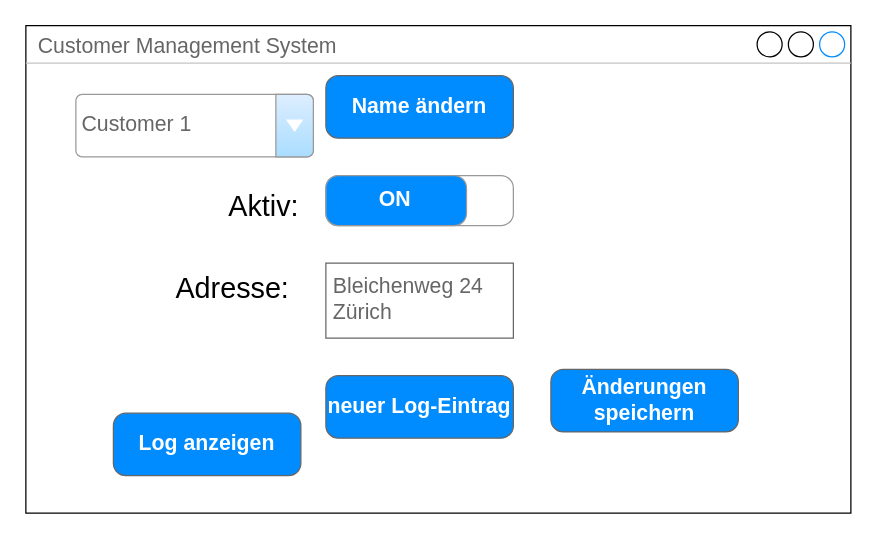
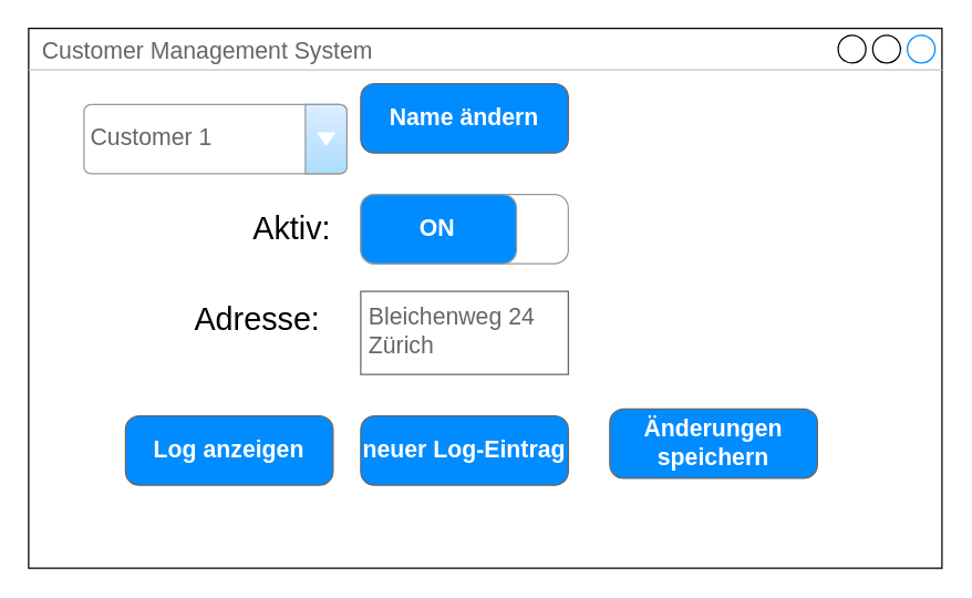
  <mxCell id="0" />
  <mxCell id="1" parent="0" />
  <mxCell id="2" value="Customer Management System" style="strokeWidth=1;shadow=0;dashed=0;align=center;html=1;shape=mxgraph.mockup.containers.window;align=left;verticalAlign=top;spacingLeft=8;strokeColor2=#008cff;strokeColor3=#c4c4c4;fontColor=#666666;mainText=;fontSize=17;labelBackgroundColor=none;" vertex="1" parent="1"><mxGeometry x="20" y="20" width="660" height="390" as="geometry" /></mxCell>
  <mxCell id="3" value="Customer 1" style="strokeWidth=1;shadow=0;dashed=0;align=center;html=1;shape=mxgraph.mockup.forms.comboBox;strokeColor=#999999;fillColor=#ddeeff;align=left;fillColor2=#aaddff;mainText=;fontColor=#666666;fontSize=17;spacingLeft=3;" vertex="1" parent="1"><mxGeometry x="60" y="75" width="190" height="50" as="geometry" /></mxCell>
  <mxCell id="4" value="Name ändern" style="strokeWidth=1;shadow=0;dashed=0;align=center;html=1;shape=mxgraph.mockup.buttons.button;strokeColor=#666666;fontColor=#ffffff;mainText=;buttonStyle=round;fontSize=17;fontStyle=1;fillColor=#008cff;whiteSpace=wrap;" vertex="1" parent="1"><mxGeometry x="260" y="60" width="150" height="50" as="geometry" /></mxCell>
- <mxCell id="5" value="Log anzeigen" style="strokeWidth=1;shadow=0;dashed=0;align=center;html=1;shape=mxgraph.mockup.buttons.button;strokeColor=#666666;fontColor=#ffffff;mainText=;buttonStyle=round;fontSize=17;fontStyle=1;fillColor=#008cff;whiteSpace=wrap;" vertex="1" parent="1"><mxGeometry x="90" y="330" width="150" height="50" as="geometry" /></mxCell>
- <mxCell id="6" value="ON" style="strokeWidth=1;shadow=0;dashed=0;align=center;html=1;shape=mxgraph.mockup.buttons.onOffButton;gradientColor=none;strokeColor=#999999;buttonState=on;fillColor2=#008cff;fontColor=#ffffff;fontSize=17;mainText=;spacingRight=40;fontStyle=1;" vertex="1" parent="1"><mxGeometry x="260" y="140" width="150" height="40" as="geometry" /></mxCell>
+ <mxCell id="5" value="Log anzeigen" style="strokeWidth=1;shadow=0;dashed=0;align=center;html=1;shape=mxgraph.mockup.buttons.button;strokeColor=#666666;fontColor=#ffffff;mainText=;buttonStyle=round;fontSize=17;fontStyle=1;fillColor=#008cff;whiteSpace=wrap;" vertex="1" parent="1"><mxGeometry x="90" y="300" width="150" height="50" as="geometry" /></mxCell>
+ <mxCell id="6" value="ON" style="strokeWidth=1;shadow=0;dashed=0;align=center;html=1;shape=mxgraph.mockup.buttons.onOffButton;gradientColor=none;strokeColor=#999999;buttonState=on;fillColor2=#008cff;fontColor=#ffffff;fontSize=17;mainText=;spacingRight=40;fontStyle=1;" vertex="1" parent="1"><mxGeometry x="260" y="140" width="150" height="50" as="geometry" /></mxCell>
  <mxCell id="7" value="Aktiv:" style="text;html=1;align=center;verticalAlign=middle;resizable=0;points=[];autosize=1;strokeColor=none;fillColor=none;fontSize=23;" vertex="1" parent="1"><mxGeometry x="170" y="145" width="80" height="40" as="geometry" /></mxCell>
  <mxCell id="8" value="Adresse:" style="text;html=1;align=center;verticalAlign=middle;resizable=0;points=[];autosize=1;strokeColor=none;fillColor=none;fontSize=23;" vertex="1" parent="1"><mxGeometry x="130" y="210" width="110" height="40" as="geometry" /></mxCell>
  <mxCell id="9" value="Bleichenweg 24&lt;br&gt;Zürich" style="strokeWidth=1;shadow=0;dashed=0;align=center;html=1;shape=mxgraph.mockup.text.textBox;fontColor=#666666;align=left;fontSize=17;spacingLeft=4;spacingTop=-3;strokeColor=#666666;mainText=" vertex="1" parent="1"><mxGeometry x="260" y="210" width="150" height="60" as="geometry" /></mxCell>
  <mxCell id="10" value="Änderungen speichern" style="strokeWidth=1;shadow=0;dashed=0;align=center;html=1;shape=mxgraph.mockup.buttons.button;strokeColor=#666666;fontColor=#ffffff;mainText=;buttonStyle=round;fontSize=17;fontStyle=1;fillColor=#008cff;whiteSpace=wrap;" vertex="1" parent="1"><mxGeometry x="440" y="295" width="150" height="50" as="geometry" /></mxCell>
  <mxCell id="11" value="neuer Log-Eintrag" style="strokeWidth=1;shadow=0;dashed=0;align=center;html=1;shape=mxgraph.mockup.buttons.button;strokeColor=#666666;fontColor=#ffffff;mainText=;buttonStyle=round;fontSize=17;fontStyle=1;fillColor=#008cff;whiteSpace=wrap;" vertex="1" parent="1"><mxGeometry x="260" y="300" width="150" height="50" as="geometry" /></mxCell>
